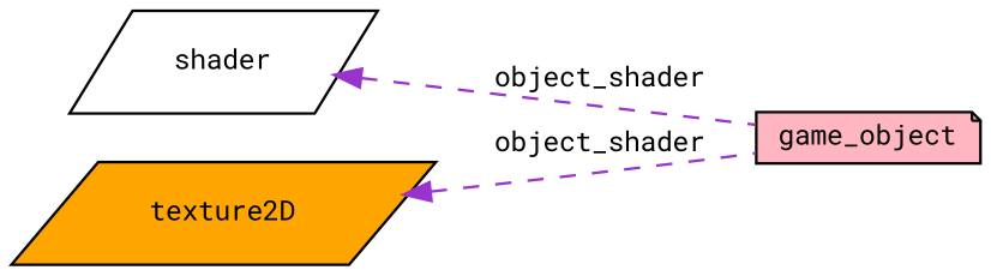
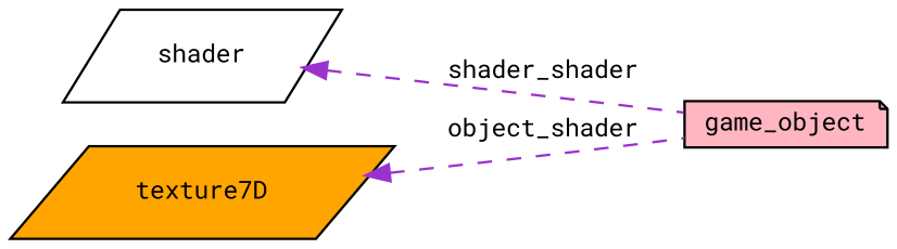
  digraph {
    fontname="Roboto Mono"
    rankdir=LR
    node [color=black fontname="Roboto Mono" fontsize=10 shape=parallelogram style=filled]
    edge [color=darkorchid3 dir=back fontname="Roboto Mono" fontsize=10 labelfontname=Helvetica labelfontsize=10 style=dashed]
    n1 [fillcolor=lightpink fontcolor=black height=0.2 label=game_object shape=note width=0.4]
    n2 [fillcolor=white height=0.2 label=shader width=0.4]
-   n3 [fillcolor=orange height=0.2 label=texture2D width=0.4]
-   n2 -> n1 [label=" object_shader"]
+   n3 [fillcolor=orange height=0.2 label=texture7D width=0.4]
+   n2 -> n1 [label=" shader_shader"]
    n3 -> n1 [label=" object_shader"]
  }
